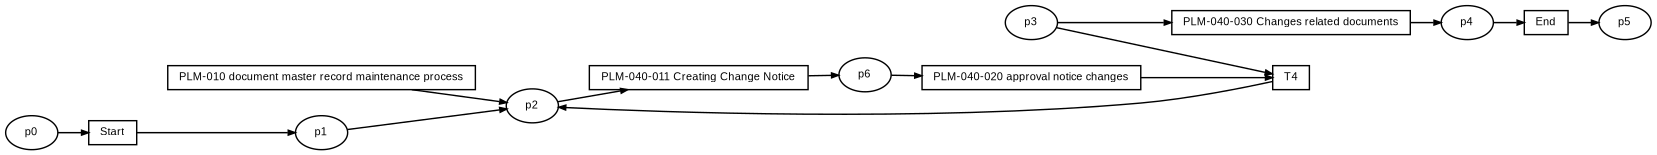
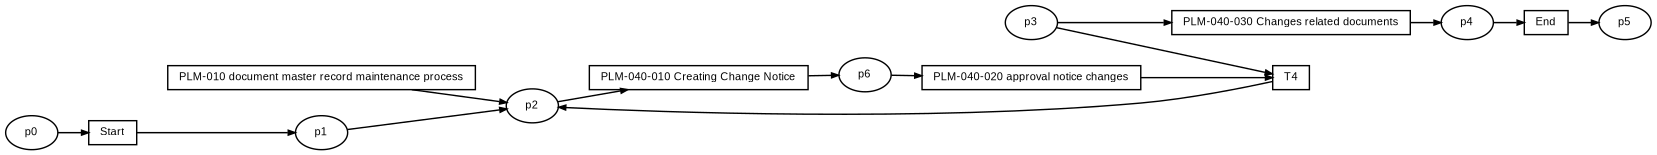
  digraph {
    fontname=Arial
    fontsize=8
    rankdir=LR
    ranksep=.3
    remincross=true
    node [fontname=Arial fontsize=8 shape=box]
    edge [arrowsize=0.5]
    n1 [height=.2 label=Start width=.2]
    n2 [height=.2 label=p1 shape=oval width=.2]
    n3 [height=.2 label=p2 shape=oval width=.2]
    n4 [height=.2 label="PLM-010 document master record maintenance process" width=.2]
-   n5 [height=.2 label="PLM-040-011 Creating Change Notice" width=.2]
+   n5 [height=.2 label="PLM-040-010 Creating Change Notice" width=.2]
    n6 [height=.2 label=p6 shape=oval width=.2]
    n7 [height=.2 label="PLM-040-020 approval notice changes" width=.2]
    n8 [height=.2 label="PLM-040-030 Changes related documents" width=.2]
    n9 [height=.2 label=p4 shape=oval width=.2]
    n10 [height=.2 label=End width=.2]
    n11 [height=.2 label=T4 width=.2]
    n12 [height=.2 label=p5 shape=oval width=.2]
    n13 [height=.2 label=p3 shape=oval width=.2]
    n14 [height=.2 label=p0 shape=oval width=.2]
    n1 -> n2
    n2 -> n3
    n3 -> n5
    n4 -> n3
    n5 -> n6
    n6 -> n7
    n7 -> n11
    n8 -> n9
    n9 -> n10
    n10 -> n12
    n11 -> n3
    n13 -> n8
    n13 -> n11
    n14 -> n1
  }
